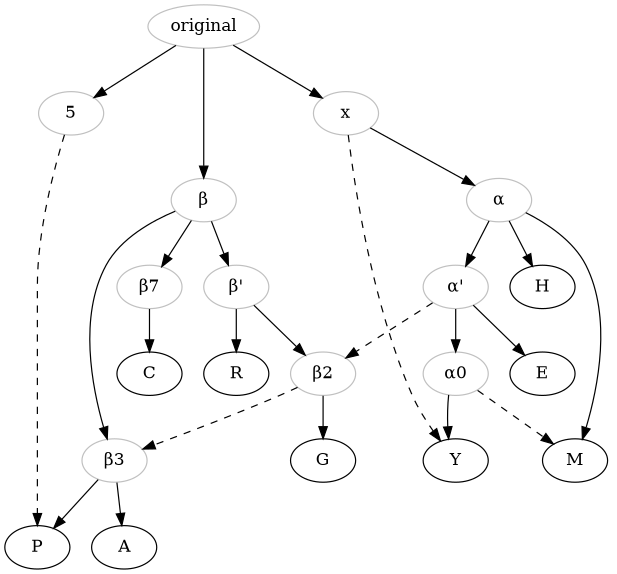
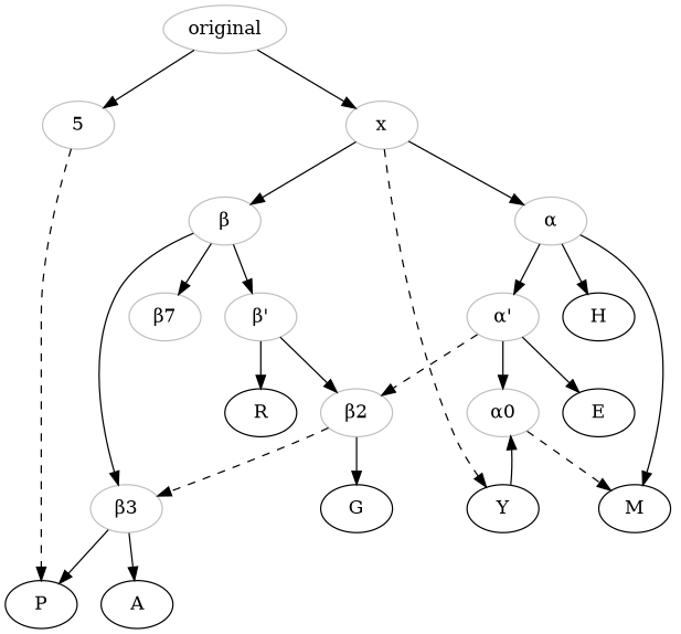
  digraph {
    node [color=grey]
    n1 [label=5]
    original
    x
    P [color=""]
    n5 [label="α"]
    Y [color=""]
    n7 [label="β"]
    n8 [label="α'"]
    H [color=""]
    M [color=""]
    n11 [label="α0"]
    n12 [label="β2"]
    E [color=""]
    n14 [label="β3"]
    G [color=""]
    n16 [label="β'"]
    n17 [label="β7"]
    R [color=""]
    A [color=""]
-   C [color=""]
    n1 -> P [style=dashed]
    original -> n1
    original -> x
    x -> n5
    x -> Y [style=dashed]
-   original -> n7
+   x -> n7
    n5 -> n8
    n5 -> H
    n5 -> M
    n7 -> n14
    n7 -> n16
    n7 -> n17
    n8 -> n11
    n8 -> n12 [style=dashed]
    n8 -> E
-   n11 -> Y
+   Y -> n11
    n11 -> M [style=dashed]
    n12 -> n14 [style=dashed]
    n12 -> G
    n14 -> P
    n14 -> A
    n16 -> n12
    n16 -> R
-   n17 -> C
  }
